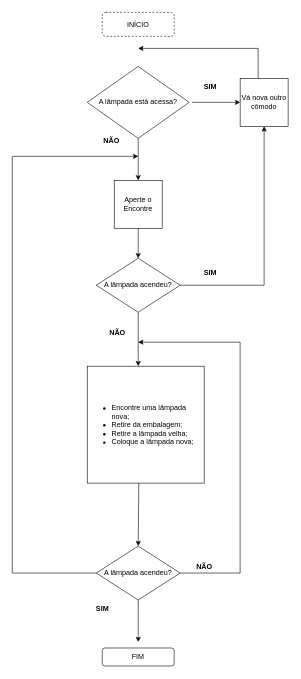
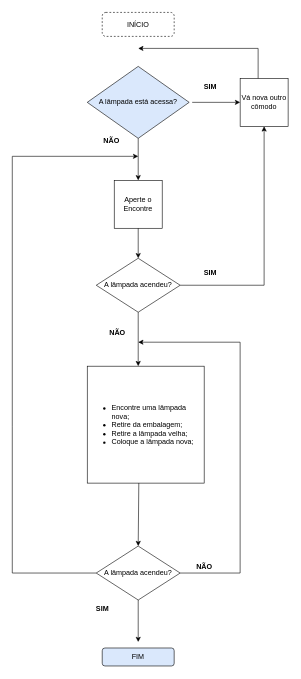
  <mxCell id="0" />
  <mxCell id="1" parent="0" />
  <mxCell id="2" value="INÍCIO" style="rounded=1;whiteSpace=wrap;html=1;labelBackgroundColor=none;dashed=1;" vertex="1" parent="1"><mxGeometry x="170" y="20" width="120" height="40" as="geometry" /></mxCell>
- <mxCell id="3" value="A lâmpada está acessa?" style="rhombus;whiteSpace=wrap;html=1;" vertex="1" parent="1"><mxGeometry x="145" y="110" width="170" height="120" as="geometry" /></mxCell>
+ <mxCell id="3" value="A lâmpada está acessa?" style="rhombus;whiteSpace=wrap;html=1;fillColor=#dae8fc;" vertex="1" parent="1"><mxGeometry x="145" y="110" width="170" height="120" as="geometry" /></mxCell>
  <mxCell id="4" value="SIM" style="text;html=1;resizable=0;autosize=1;align=center;verticalAlign=middle;points=[];fillColor=none;strokeColor=none;rounded=0;fontStyle=1" vertex="1" parent="1"><mxGeometry x="330" y="130" width="40" height="30" as="geometry" /></mxCell>
  <mxCell id="5" value="" style="endArrow=classic;html=1;rounded=0;entryX=0;entryY=0.5;entryDx=0;entryDy=0;" edge="1" parent="1" target="6"><mxGeometry width="50" height="50" relative="1" as="geometry"><mxPoint x="320" y="170" as="sourcePoint" /><mxPoint x="390" y="170" as="targetPoint" /></mxGeometry></mxCell>
  <mxCell id="6" value="Vá nova outro cômodo" style="whiteSpace=wrap;html=1;aspect=fixed;" vertex="1" parent="1"><mxGeometry x="400" y="130" width="80" height="80" as="geometry" /></mxCell>
  <mxCell id="7" value="" style="endArrow=classic;html=1;rounded=0;" edge="1" parent="1"><mxGeometry width="50" height="50" relative="1" as="geometry"><mxPoint x="430" y="130" as="sourcePoint" /><mxPoint x="230" y="80" as="targetPoint" /><Array as="points"><mxPoint x="430" y="80" /></Array></mxGeometry></mxCell>
  <mxCell id="8" value="NÃO" style="text;html=1;resizable=0;autosize=1;align=center;verticalAlign=middle;points=[];fillColor=none;strokeColor=none;rounded=0;fontStyle=1" vertex="1" parent="1"><mxGeometry x="160" y="220" width="50" height="30" as="geometry" /></mxCell>
  <mxCell id="9" value="" style="endArrow=classic;html=1;rounded=0;exitX=0.5;exitY=1;exitDx=0;exitDy=0;" edge="1" parent="1" source="3"><mxGeometry width="50" height="50" relative="1" as="geometry"><mxPoint x="210" y="270" as="sourcePoint" /><mxPoint x="230" y="300" as="targetPoint" /></mxGeometry></mxCell>
  <mxCell id="10" value="Aperte o Encontre" style="whiteSpace=wrap;html=1;aspect=fixed;" vertex="1" parent="1"><mxGeometry x="190" y="300" width="80" height="80" as="geometry" /></mxCell>
  <mxCell id="11" value="" style="endArrow=classic;html=1;rounded=0;exitX=0.5;exitY=1;exitDx=0;exitDy=0;" edge="1" parent="1" source="10" target="12"><mxGeometry width="50" height="50" relative="1" as="geometry"><mxPoint x="210" y="560" as="sourcePoint" /><mxPoint x="230" y="450" as="targetPoint" /></mxGeometry></mxCell>
  <mxCell id="12" value="A lâmpada acendeu?" style="rhombus;whiteSpace=wrap;html=1;" vertex="1" parent="1"><mxGeometry x="160" y="430" width="140" height="90" as="geometry" /></mxCell>
  <mxCell id="13" value="SIM" style="text;html=1;resizable=0;autosize=1;align=center;verticalAlign=middle;points=[];fillColor=none;strokeColor=none;rounded=0;fontStyle=1" vertex="1" parent="1"><mxGeometry x="330" y="440" width="40" height="30" as="geometry" /></mxCell>
  <mxCell id="14" value="" style="endArrow=classic;html=1;rounded=0;entryX=0.5;entryY=1;entryDx=0;entryDy=0;exitX=1;exitY=0.5;exitDx=0;exitDy=0;" edge="1" parent="1" source="12" target="6"><mxGeometry width="50" height="50" relative="1" as="geometry"><mxPoint x="210" y="450" as="sourcePoint" /><mxPoint x="260" y="400" as="targetPoint" /><Array as="points"><mxPoint x="440" y="475" /></Array></mxGeometry></mxCell>
  <mxCell id="15" value="NÃO" style="text;html=1;resizable=0;autosize=1;align=center;verticalAlign=middle;points=[];fillColor=none;strokeColor=none;rounded=0;fontStyle=1" vertex="1" parent="1"><mxGeometry x="170" y="540" width="50" height="30" as="geometry" /></mxCell>
  <mxCell id="16" value="" style="endArrow=classic;html=1;rounded=0;exitX=0.5;exitY=1;exitDx=0;exitDy=0;entryX=0.425;entryY=0;entryDx=0;entryDy=0;entryPerimeter=0;" edge="1" parent="1" source="12"><mxGeometry width="50" height="50" relative="1" as="geometry"><mxPoint x="210" y="650" as="sourcePoint" /><mxPoint x="230" y="610" as="targetPoint" /></mxGeometry></mxCell>
  <mxCell id="17" value="&lt;ul style=&quot;text-align: left;&quot;&gt;&lt;li&gt;Encontre uma lâmpada nova;&lt;/li&gt;&lt;li&gt;Retire da embalagem;&lt;/li&gt;&lt;li&gt;Retire a lâmpada velha;&lt;/li&gt;&lt;li&gt;Coloque a lâmpada nova;&lt;/li&gt;&lt;/ul&gt;" style="whiteSpace=wrap;html=1;aspect=fixed;" vertex="1" parent="1"><mxGeometry x="145" y="610" width="195" height="195" as="geometry" /></mxCell>
  <mxCell id="18" value="" style="endArrow=classic;html=1;rounded=0;exitX=0;exitY=0.5;exitDx=0;exitDy=0;" edge="1" parent="1" source="19"><mxGeometry width="50" height="50" relative="1" as="geometry"><mxPoint x="140" y="710" as="sourcePoint" /><mxPoint x="230" y="260" as="targetPoint" /><Array as="points"><mxPoint x="20" y="955" /><mxPoint x="20" y="710" /><mxPoint x="20" y="260" /></Array></mxGeometry></mxCell>
  <mxCell id="19" value="A lâmpada acendeu?" style="rhombus;whiteSpace=wrap;html=1;" vertex="1" parent="1"><mxGeometry x="160" y="910" width="140" height="90" as="geometry" /></mxCell>
  <mxCell id="20" value="" style="endArrow=classic;html=1;rounded=0;entryX=0.5;entryY=0;entryDx=0;entryDy=0;exitX=0.441;exitY=1;exitDx=0;exitDy=0;exitPerimeter=0;" edge="1" parent="1" source="17" target="19"><mxGeometry width="50" height="50" relative="1" as="geometry"><mxPoint x="210" y="880" as="sourcePoint" /><mxPoint x="260" y="830" as="targetPoint" /></mxGeometry></mxCell>
  <mxCell id="21" value="SIM" style="text;html=1;resizable=0;autosize=1;align=center;verticalAlign=middle;points=[];fillColor=none;strokeColor=none;rounded=0;fontStyle=1" vertex="1" parent="1"><mxGeometry x="150" y="1000" width="40" height="30" as="geometry" /></mxCell>
  <mxCell id="22" value="NÃO" style="text;html=1;resizable=0;autosize=1;align=center;verticalAlign=middle;points=[];fillColor=none;strokeColor=none;rounded=0;fontStyle=1" vertex="1" parent="1"><mxGeometry x="315" y="930" width="50" height="30" as="geometry" /></mxCell>
  <mxCell id="23" value="" style="endArrow=classic;html=1;rounded=0;exitX=1;exitY=0.5;exitDx=0;exitDy=0;" edge="1" parent="1" source="19"><mxGeometry width="50" height="50" relative="1" as="geometry"><mxPoint x="210" y="880" as="sourcePoint" /><mxPoint x="230" y="570" as="targetPoint" /><Array as="points"><mxPoint x="400" y="955" /><mxPoint x="400" y="570" /></Array></mxGeometry></mxCell>
  <mxCell id="24" value="" style="endArrow=classic;html=1;rounded=0;exitX=0.5;exitY=1;exitDx=0;exitDy=0;" edge="1" parent="1" source="19"><mxGeometry width="50" height="50" relative="1" as="geometry"><mxPoint x="210" y="980" as="sourcePoint" /><mxPoint x="230" y="1070" as="targetPoint" /></mxGeometry></mxCell>
- <mxCell id="25" value="FIM" style="rounded=1;whiteSpace=wrap;html=1;" vertex="1" parent="1"><mxGeometry x="170" y="1080" width="120" height="30" as="geometry" /></mxCell>
+ <mxCell id="25" value="FIM" style="rounded=1;whiteSpace=wrap;html=1;fillColor=#dae8fc;" vertex="1" parent="1"><mxGeometry x="170" y="1080" width="120" height="30" as="geometry" /></mxCell>
